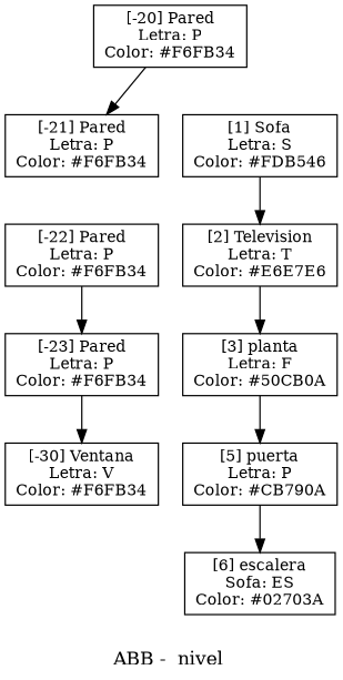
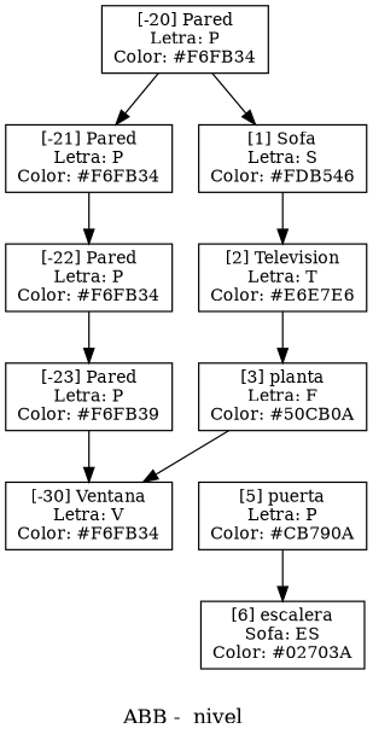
  digraph {
    label="ABB -  nivel "
    node [fontsize=12 shape=box]
    n1 [label="[-30] Ventana\nLetra: V\nColor: #F6FB34"]
-   n2 [label="[-23] Pared\nLetra: P\nColor: #F6FB34"]
+   n2 [label="[-23] Pared\nLetra: P\nColor: #F6FB39"]
    n3 [label="[-22] Pared\nLetra: P\nColor: #F6FB34"]
    n4 [label="[-21] Pared\nLetra: P\nColor: #F6FB34"]
    n5 [label="[-20] Pared\nLetra: P\nColor: #F6FB34"]
    n6 [label="[1] Sofa\nLetra: S\nColor: #FDB546"]
    n7 [label="[2] Television\nLetra: T\nColor: #E6E7E6"]
    n8 [label="[3] planta\nLetra: F\nColor: #50CB0A"]
    n9 [label="[5] puerta\nLetra: P\nColor: #CB790A"]
    n10 [label="[6] escalera\nSofa: ES\nColor: #02703A"]
    n2 -> n1
    n3 -> n2
+   n4 -> n3
    n5 -> n4
+   n5 -> n6
    n6 -> n7
    n7 -> n8
-   n8 -> n9
+   n8 -> n1
    n9 -> n10
  }
